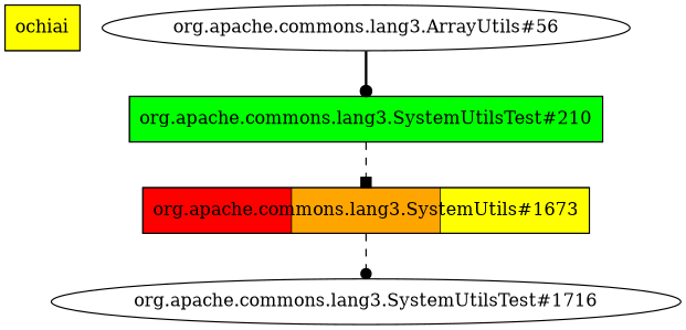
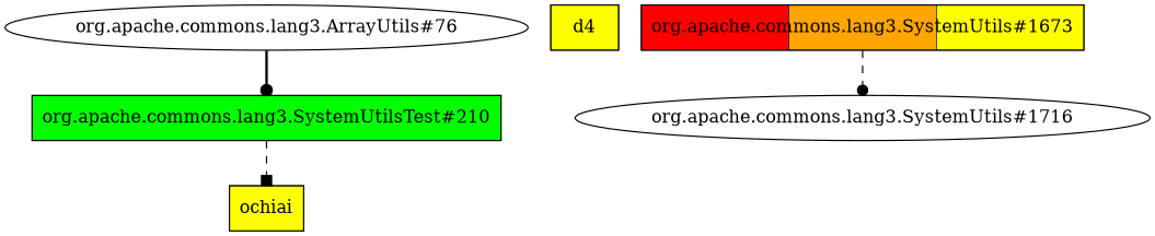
  digraph {
    node [shape=box style=striped]
    edge [arrowhead=dot style=dashed]
    ochiai [fillcolor=yellow]
+   d4 [fillcolor=yellow]
    "org.apache.commons.lang3.SystemUtilsTest#210" [fillcolor=green]
    "org.apache.commons.lang3.SystemUtils#1673" [fillcolor="red:orange:yellow"]
-   "org.apache.commons.lang3.SystemUtils#1716" [label="org.apache.commons.lang3.SystemUtilsTest#1716" shape="" style=""]
-   "org.apache.commons.lang3.ArrayUtils#56" [shape="" style=""]
-   "org.apache.commons.lang3.SystemUtilsTest#210" -> "org.apache.commons.lang3.SystemUtils#1673" [arrowhead=box]
+   "org.apache.commons.lang3.SystemUtils#1716" [shape="" style=""]
+   "org.apache.commons.lang3.ArrayUtils#56" [label="org.apache.commons.lang3.ArrayUtils#76" shape="" style=""]
+   "org.apache.commons.lang3.SystemUtilsTest#210" -> ochiai [arrowhead=box]
    "org.apache.commons.lang3.SystemUtils#1673" -> "org.apache.commons.lang3.SystemUtils#1716"
    "org.apache.commons.lang3.ArrayUtils#56" -> "org.apache.commons.lang3.SystemUtilsTest#210" [style=bold]
  }
